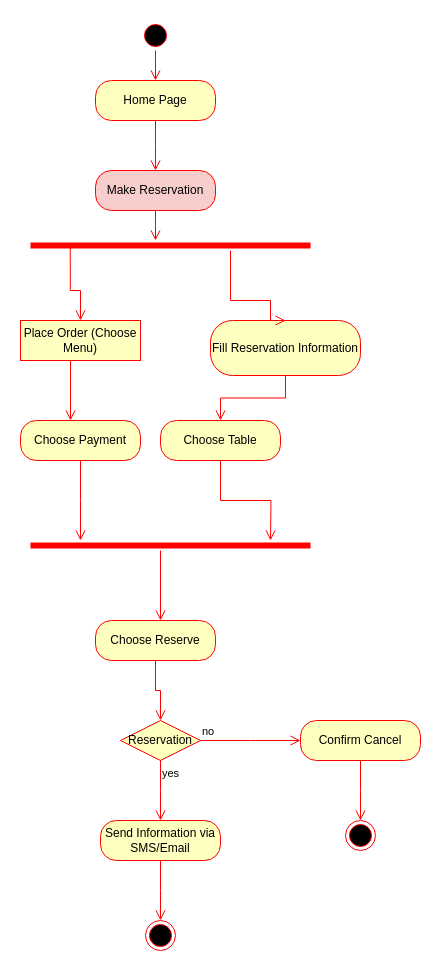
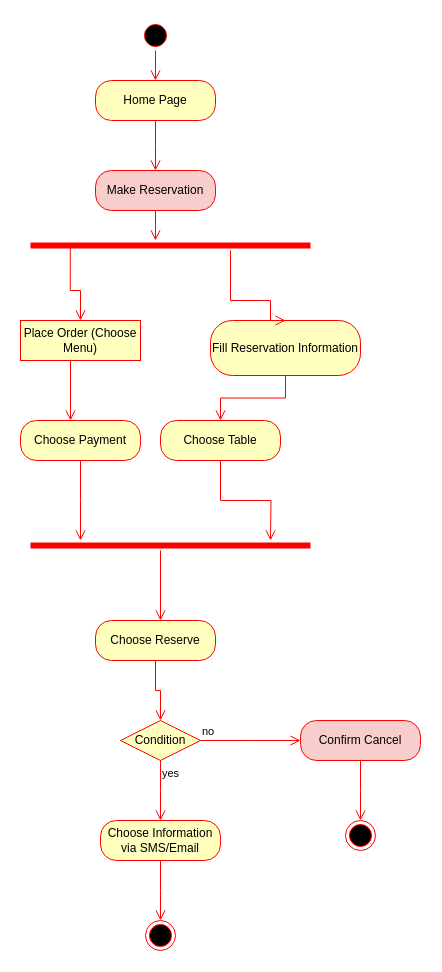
  <mxCell id="0" />
  <mxCell id="1" parent="0" />
  <mxCell id="2" value="Home Page" style="rounded=1;whiteSpace=wrap;html=1;arcSize=40;fontColor=#000000;fillColor=#ffffc0;strokeColor=#ff0000;" vertex="1" parent="1"><mxGeometry x="95" y="80" width="120" height="40" as="geometry" /></mxCell>
  <mxCell id="3" value="" style="edgeStyle=orthogonalEdgeStyle;html=1;verticalAlign=bottom;endArrow=open;endSize=8;strokeColor=#ff0000;rounded=0;" edge="1" source="2" parent="1"><mxGeometry relative="1" as="geometry"><mxPoint x="155" y="170" as="targetPoint" /></mxGeometry></mxCell>
  <mxCell id="4" value="" style="ellipse;html=1;shape=endState;fillColor=#000000;strokeColor=#ff0000;" vertex="1" parent="1"><mxGeometry x="145" y="920" width="30" height="30" as="geometry" /></mxCell>
  <mxCell id="5" value="" style="ellipse;html=1;shape=startState;fillColor=#000000;strokeColor=#ff0000;" vertex="1" parent="1"><mxGeometry x="140" y="20" width="30" height="30" as="geometry" /></mxCell>
  <mxCell id="6" value="" style="edgeStyle=orthogonalEdgeStyle;html=1;verticalAlign=bottom;endArrow=open;endSize=8;strokeColor=#ff0000;rounded=0;" edge="1" parent="1"><mxGeometry relative="1" as="geometry"><mxPoint x="155" y="80" as="targetPoint" /><mxPoint x="155" y="50" as="sourcePoint" /></mxGeometry></mxCell>
  <mxCell id="7" value="Make Reservation" style="rounded=1;whiteSpace=wrap;html=1;arcSize=40;fontColor=#000000;fillColor=#f8cecc;strokeColor=#ff0000;" vertex="1" parent="1"><mxGeometry x="95" y="170" width="120" height="40" as="geometry" /></mxCell>
  <mxCell id="8" value="" style="edgeStyle=orthogonalEdgeStyle;html=1;verticalAlign=bottom;endArrow=open;endSize=8;strokeColor=#ff0000;rounded=0;" edge="1" source="7" parent="1"><mxGeometry relative="1" as="geometry"><mxPoint x="155" y="240" as="targetPoint" /></mxGeometry></mxCell>
  <mxCell id="9" value="" style="shape=line;html=1;strokeWidth=6;strokeColor=#ff0000;" vertex="1" parent="1"><mxGeometry y="240" width="280" height="10" as="geometry" x="30" /></mxCell>
  <mxCell id="10" value="Place Order (Choose Menu)" style="whiteSpace=wrap;html=1;arcSize=40;fontColor=#000000;fillColor=#ffffc0;strokeColor=#ff0000;rounded=0;" vertex="1" parent="1"><mxGeometry x="20" y="320" width="120" height="40" as="geometry" /></mxCell>
  <mxCell id="11" value="" style="edgeStyle=orthogonalEdgeStyle;html=1;verticalAlign=bottom;endArrow=open;endSize=8;strokeColor=#ff0000;rounded=0;" edge="1" source="10" parent="1"><mxGeometry relative="1" as="geometry"><mxPoint x="70" y="420" as="targetPoint" /><Array as="points"><mxPoint x="70" y="420" /></Array></mxGeometry></mxCell>
  <mxCell id="12" value="Fill Reservation Information" style="rounded=1;whiteSpace=wrap;html=1;arcSize=40;fontColor=#000000;fillColor=#ffffc0;strokeColor=#ff0000;" vertex="1" parent="1"><mxGeometry x="210" y="320" width="150" height="55" as="geometry" /></mxCell>
  <mxCell id="13" value="" style="edgeStyle=orthogonalEdgeStyle;html=1;verticalAlign=bottom;endArrow=open;endSize=8;strokeColor=#ff0000;rounded=0;entryX=0.5;entryY=0;entryDx=0;entryDy=0;" edge="1" source="12" parent="1" target="19"><mxGeometry relative="1" as="geometry"><mxPoint x="280" y="420" as="targetPoint" /><Array as="points" /></mxGeometry></mxCell>
  <mxCell id="14" value="" style="shape=line;html=1;strokeWidth=6;strokeColor=#ff0000;" vertex="1" parent="1"><mxGeometry y="540" width="280" height="10" as="geometry" x="30" /></mxCell>
  <mxCell id="15" value="" style="edgeStyle=orthogonalEdgeStyle;html=1;verticalAlign=bottom;endArrow=open;endSize=8;strokeColor=#ff0000;rounded=0;" edge="1" source="14" parent="1"><mxGeometry relative="1" as="geometry"><mxPoint x="160" y="620" as="targetPoint" /><Array as="points"><mxPoint x="170" y="550" /><mxPoint x="170" y="550" /></Array></mxGeometry></mxCell>
  <mxCell id="16" value="Choose Payment" style="rounded=1;whiteSpace=wrap;html=1;arcSize=40;fontColor=#000000;fillColor=#ffffc0;strokeColor=#ff0000;" vertex="1" parent="1"><mxGeometry x="20" y="420" width="120" height="40" as="geometry" /></mxCell>
  <mxCell id="17" value="" style="edgeStyle=orthogonalEdgeStyle;html=1;verticalAlign=bottom;endArrow=open;endSize=8;strokeColor=#ff0000;rounded=0;" edge="1" source="16" parent="1"><mxGeometry relative="1" as="geometry"><mxPoint x="80" y="540" as="targetPoint" /></mxGeometry></mxCell>
  <mxCell id="18" value="" style="edgeStyle=orthogonalEdgeStyle;html=1;verticalAlign=bottom;endArrow=open;endSize=8;strokeColor=#ff0000;rounded=0;entryX=0.5;entryY=0;entryDx=0;entryDy=0;" edge="1" parent="1" target="12"><mxGeometry relative="1" as="geometry"><mxPoint x="83" y="329" as="targetPoint" /><mxPoint x="230" y="250" as="sourcePoint" /><Array as="points"><mxPoint x="230" y="300" /><mxPoint x="270" y="300" /></Array></mxGeometry></mxCell>
  <mxCell id="19" value="Choose Table" style="rounded=1;whiteSpace=wrap;html=1;arcSize=40;fontColor=#000000;fillColor=#ffffc0;strokeColor=#ff0000;" vertex="1" parent="1"><mxGeometry x="160" y="420" width="120" height="40" as="geometry" /></mxCell>
  <mxCell id="20" value="" style="edgeStyle=orthogonalEdgeStyle;html=1;verticalAlign=bottom;endArrow=open;endSize=8;strokeColor=#ff0000;rounded=0;" edge="1" source="19" parent="1"><mxGeometry relative="1" as="geometry"><mxPoint x="270" y="540" as="targetPoint" /></mxGeometry></mxCell>
  <mxCell id="21" value="" style="edgeStyle=orthogonalEdgeStyle;html=1;verticalAlign=bottom;endArrow=open;endSize=8;strokeColor=#ff0000;rounded=0;exitX=0.142;exitY=0.537;exitDx=0;exitDy=0;exitPerimeter=0;entryX=0.5;entryY=0;entryDx=0;entryDy=0;" edge="1" parent="1" source="9" target="10"><mxGeometry relative="1" as="geometry"><mxPoint x="80" y="310" as="targetPoint" /><mxPoint x="3.92" y="290" as="sourcePoint" /><Array as="points"><mxPoint x="70" y="290" /><mxPoint x="80" y="290" /></Array></mxGeometry></mxCell>
  <mxCell id="22" value="Choose Reserve" style="rounded=1;whiteSpace=wrap;html=1;arcSize=40;fontColor=#000000;fillColor=#ffffc0;strokeColor=#ff0000;" vertex="1" parent="1"><mxGeometry x="95" y="620" width="120" height="40" as="geometry" /></mxCell>
  <mxCell id="23" value="" style="edgeStyle=orthogonalEdgeStyle;html=1;verticalAlign=bottom;endArrow=open;endSize=8;strokeColor=#ff0000;rounded=0;entryX=0.5;entryY=0;entryDx=0;entryDy=0;" edge="1" source="22" parent="1" target="26"><mxGeometry relative="1" as="geometry"><mxPoint x="155" y="720" as="targetPoint" /></mxGeometry></mxCell>
- <mxCell id="24" value="Confirm Cancel" style="rounded=1;whiteSpace=wrap;html=1;arcSize=40;fontColor=#000000;fillColor=#ffffc0;strokeColor=#ff0000;" vertex="1" parent="1"><mxGeometry x="300" y="720" width="120" height="40" as="geometry" /></mxCell>
+ <mxCell id="24" value="Confirm Cancel" style="rounded=1;whiteSpace=wrap;html=1;arcSize=40;fontColor=#000000;fillColor=#f8cecc;strokeColor=#ff0000;" vertex="1" parent="1"><mxGeometry x="300" y="720" width="120" height="40" as="geometry" /></mxCell>
  <mxCell id="25" value="" style="edgeStyle=orthogonalEdgeStyle;html=1;verticalAlign=bottom;endArrow=open;endSize=8;strokeColor=#ff0000;rounded=0;" edge="1" source="24" parent="1"><mxGeometry relative="1" as="geometry"><mxPoint x="360" y="820" as="targetPoint" /></mxGeometry></mxCell>
- <mxCell id="26" value="Reservation" style="rhombus;whiteSpace=wrap;html=1;fontColor=#000000;fillColor=#ffffc0;strokeColor=#ff0000;" vertex="1" parent="1"><mxGeometry x="120" y="720" width="80" height="40" as="geometry" /></mxCell>
+ <mxCell id="26" value="Condition" style="rhombus;whiteSpace=wrap;html=1;fontColor=#000000;fillColor=#ffffc0;strokeColor=#ff0000;" vertex="1" parent="1"><mxGeometry x="120" y="720" width="80" height="40" as="geometry" /></mxCell>
  <mxCell id="27" value="no" style="edgeStyle=orthogonalEdgeStyle;html=1;align=left;verticalAlign=bottom;endArrow=open;endSize=8;strokeColor=#ff0000;rounded=0;" edge="1" source="26" parent="1"><mxGeometry x="-1" relative="1" as="geometry"><mxPoint x="300" y="740" as="targetPoint" /></mxGeometry></mxCell>
  <mxCell id="28" value="yes" style="edgeStyle=orthogonalEdgeStyle;html=1;align=left;verticalAlign=top;endArrow=open;endSize=8;strokeColor=#ff0000;rounded=0;" edge="1" source="26" parent="1"><mxGeometry x="-1" relative="1" as="geometry"><mxPoint x="160" y="820" as="targetPoint" /></mxGeometry></mxCell>
- <mxCell id="29" value="Send Information via SMS/Email" style="rounded=1;whiteSpace=wrap;html=1;arcSize=40;fontColor=#000000;fillColor=#ffffc0;strokeColor=#ff0000;" vertex="1" parent="1"><mxGeometry x="100" y="820" width="120" height="40" as="geometry" /></mxCell>
+ <mxCell id="29" value="Choose Information via SMS/Email" style="rounded=1;whiteSpace=wrap;html=1;arcSize=40;fontColor=#000000;fillColor=#ffffc0;strokeColor=#ff0000;" vertex="1" parent="1"><mxGeometry x="100" y="820" width="120" height="40" as="geometry" /></mxCell>
  <mxCell id="30" value="" style="edgeStyle=orthogonalEdgeStyle;html=1;verticalAlign=bottom;endArrow=open;endSize=8;strokeColor=#ff0000;rounded=0;" edge="1" source="29" parent="1"><mxGeometry relative="1" as="geometry"><mxPoint x="160" y="920" as="targetPoint" /></mxGeometry></mxCell>
  <mxCell id="31" value="" style="ellipse;html=1;shape=endState;fillColor=#000000;strokeColor=#ff0000;" vertex="1" parent="1"><mxGeometry x="345" y="820" width="30" height="30" as="geometry" /></mxCell>
